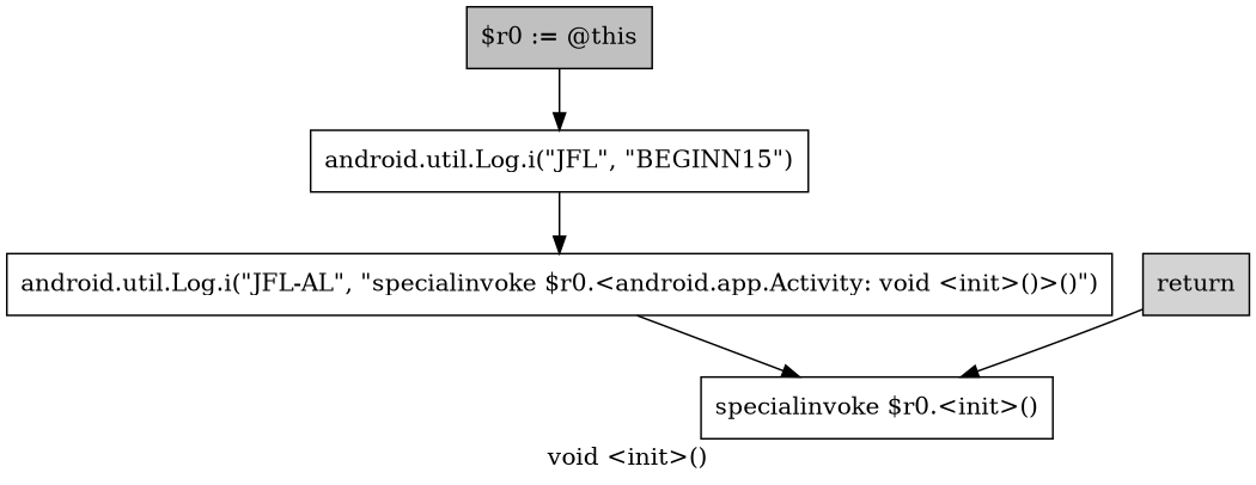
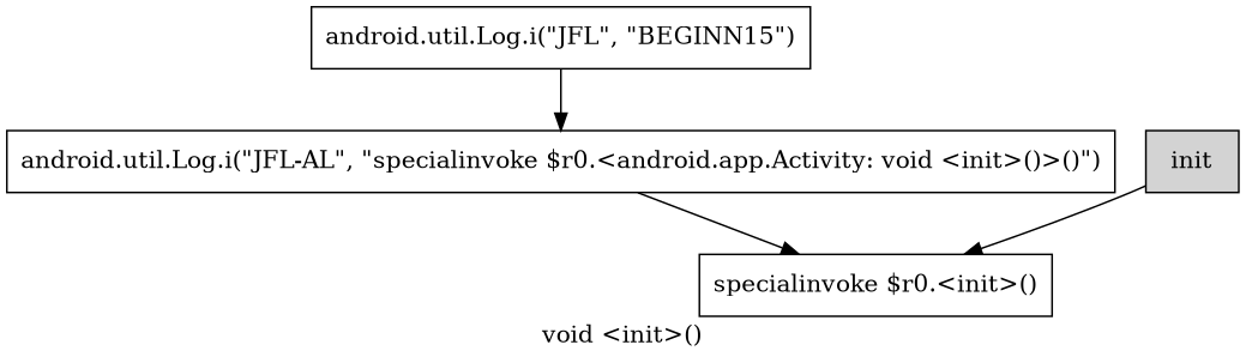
  digraph {
    label="void <init>()"
    node [method=23443 shape=box]
-   n1 [fillcolor=gray label="$r0 := @this" style=filled]
    n2 [invoke_real="<android.util.Log: int i(java.lang.String,java.lang.String)>" invoke_target="<android.util.Log: int i(java.lang.String,java.lang.String)>" label="android.util.Log.i(\"JFL\", \"BEGINN15\")"]
    n3 [invoke_real="<android.util.Log: int i(java.lang.String,java.lang.String)>" invoke_target="<android.util.Log: int i(java.lang.String,java.lang.String)>" label="android.util.Log.i(\"JFL-AL\", \"specialinvoke $r0.<android.app.Activity: void <init>()>()\")"]
    n4 [invoke_real="<android.app.Activity: void <init>()>" invoke_target="<android.app.Activity: void <init>()>" label="specialinvoke $r0.<init>()"]
-   n5 [fillcolor=lightgray label=return style=filled]
-   n1 -> n2
+   n5 [fillcolor=lightgray label=init style=filled]
    n2 -> n3
    n3 -> n4
    n5 -> n4
  }
